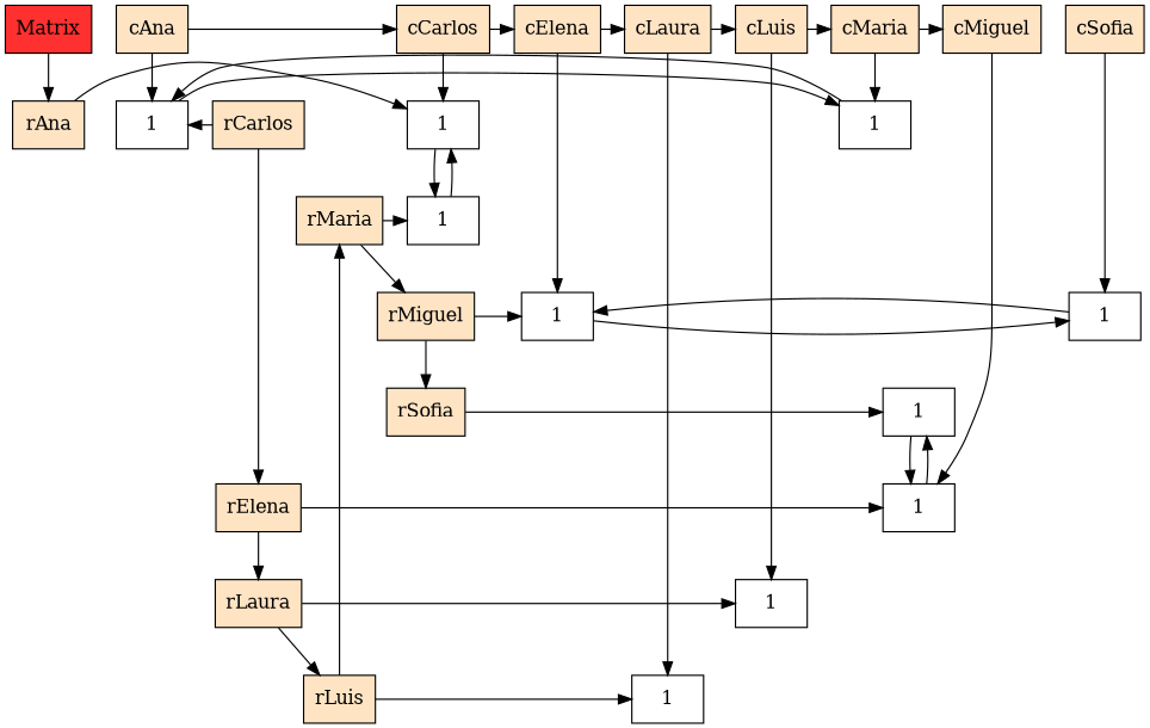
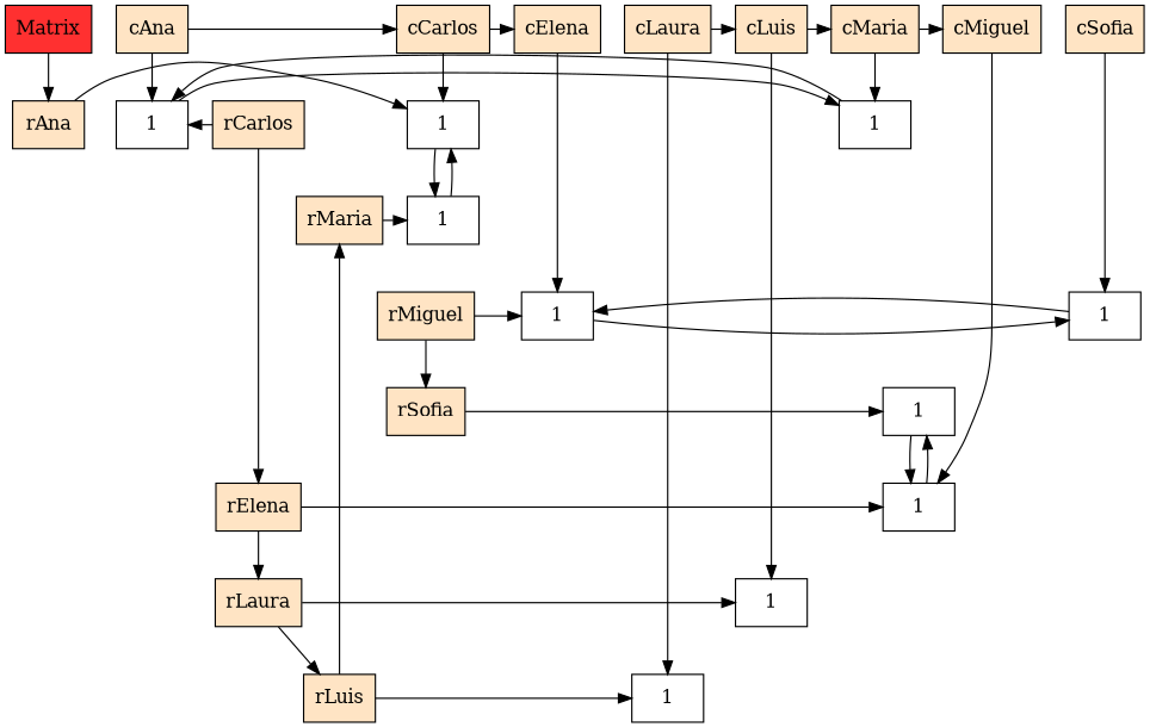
  digraph {
    node [fillcolor=bisque1 group=0 shape=box style=filled]
    n1 [fillcolor=firebrick1 label=Matrix]
    n2 [group=Ana label=cAna]
    n3 [group=Carlos label=cCarlos]
    n4 [group=Elena label=cElena]
    n5 [group=Laura label=cLaura]
    n6 [group=Luis label=cLuis]
    n7 [group=Maria label=cMaria]
    n8 [group=Miguel label=cMiguel]
    n9 [group=Sofia label=cSofia]
    n10 [label=rAna]
    n11 [group=Carlos label=1 fillcolor="" style=""]
    n12 [label=rCarlos]
    n13 [group=Ana label=1 fillcolor="" style=""]
    n14 [group=Maria label=1 fillcolor="" style=""]
    n15 [label=rElena]
    n16 [group=Miguel label=1 fillcolor="" style=""]
    n17 [label=rLaura]
    n18 [group=Luis label=1 fillcolor="" style=""]
    n19 [label=rLuis]
    n20 [group=Laura label=1 fillcolor="" style=""]
    n21 [label=rMaria]
    n22 [group=Carlos label=1 fillcolor="" style=""]
    n23 [label=rMiguel]
    n24 [group=Elena label=1 fillcolor="" style=""]
    n25 [group=Sofia label=1 fillcolor="" style=""]
    n26 [label=rSofia]
    n27 [group=Miguel label=1 fillcolor="" style=""]
    subgraph sub_1 {
      rank=same
      n1
      n2
      n3
      n4
      n5
      n6
      n7
      n8
      n9
    }
    subgraph sub_2 {
      rank=same
      n10
      n11
    }
    subgraph sub_3 {
      rank=same
      n12
      n13
      n14
    }
    subgraph sub_4 {
      rank=same
      n15
      n16
    }
    subgraph sub_5 {
      rank=same
      n17
      n18
    }
    subgraph sub_6 {
      rank=same
      n19
      n20
    }
    subgraph sub_7 {
      rank=same
      n21
      n22
    }
    subgraph sub_8 {
      rank=same
      n23
      n24
      n25
    }
    subgraph sub_9 {
      rank=same
      n26
      n27
    }
    n1 -> n10
    n2 -> n3
    n2 -> n13
    n3 -> n4
    n3 -> n11
-   n4 -> n5
    n4 -> n24
    n5 -> n6
    n5 -> n20
    n6 -> n7
    n6 -> n18
    n7 -> n8
    n7 -> n14
    n8 -> n16
    n9 -> n25
    n10 -> n11
    n11 -> n22
    n12 -> n13
    n12 -> n15
    n13 -> n14
    n14 -> n13
    n15 -> n16
    n15 -> n17
    n16 -> n27
    n17 -> n18
    n17 -> n19
    n19 -> n20
    n19 -> n21
    n21 -> n22
-   n21 -> n23
    n22 -> n11
    n23 -> n24
    n23 -> n26
    n24 -> n25
    n25 -> n24
    n26 -> n27
    n27 -> n16
  }
